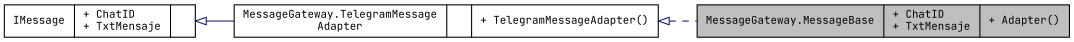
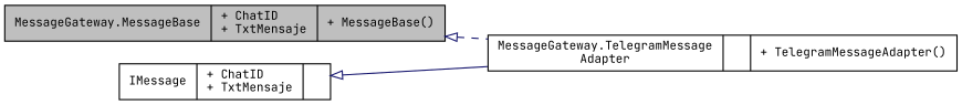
  digraph {
    fontname="JetBrains Mono"
    rankdir=LR
    node [color=black fillcolor=white fontname="JetBrains Mono" fontsize=10 shape=record style=filled]
    edge [arrowtail=onormal color=midnightblue dir=back fontname="JetBrains Mono" fontsize=10 labelfontname=Helvetica labelfontsize=10]
-   n1 [fillcolor=grey75 fontcolor=black height=0.2 label="{MessageGateway.MessageBase\n|+ ChatID\l+ TxtMensaje\l|+ Adapter()\l}" width=0.4]
+   n1 [fillcolor=grey75 fontcolor=black height=0.2 label="{MessageGateway.MessageBase\n|+ ChatID\l+ TxtMensaje\l|+ MessageBase()\l}" width=0.4]
    n2 [height=0.2 label="{MessageGateway.TelegramMessage\lAdapter\n||+ TelegramMessageAdapter()\l}" width=0.4]
    n3 [height=0.2 label="{IMessage\n|+ ChatID\l+ TxtMensaje\l|}" width=0.4]
-   n2 -> n1 [style=dashed]
+   n1 -> n2 [style=dashed]
    n3 -> n2 [style=solid]
  }
